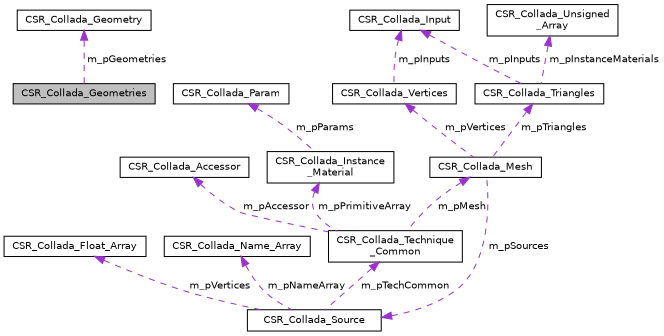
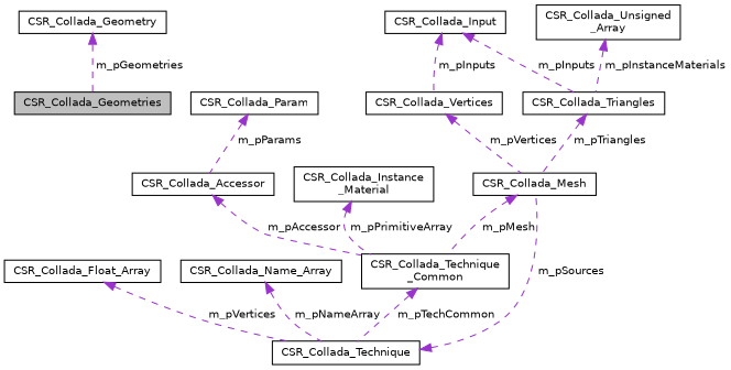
  digraph {
    rankdir=TB
    node [color=black fillcolor=white fontname=Helvetica fontsize=10 shape=record style=filled]
    edge [color=darkorchid3 dir=back fontname=Helvetica fontsize=10 labelfontname=Helvetica labelfontsize=10 style=dashed]
    n1 [fillcolor=grey75 fontcolor=black height=0.2 label=CSR_Collada_Geometries width=0.4]
    n2 [height=0.2 label=CSR_Collada_Geometry width=0.4]
    n3 [height=0.2 label=CSR_Collada_Mesh width=0.4]
    n4 [height=0.2 label="CSR_Collada_Technique\l_Common" width=0.4]
-   n5 [height=0.2 label=CSR_Collada_Source width=0.4]
+   n5 [height=0.2 label=CSR_Collada_Technique width=0.4]
    n6 [height=0.2 label=CSR_Collada_Float_Array width=0.4]
    n7 [height=0.2 label=CSR_Collada_Name_Array width=0.4]
    n8 [height=0.2 label=CSR_Collada_Accessor width=0.4]
    n9 [height=0.2 label=CSR_Collada_Param width=0.4]
    n10 [height=0.2 label="CSR_Collada_Instance\l_Material" width=0.4]
    n11 [height=0.2 label=CSR_Collada_Vertices width=0.4]
    n12 [height=0.2 label=CSR_Collada_Input width=0.4]
    n13 [height=0.2 label=CSR_Collada_Triangles width=0.4]
    n14 [height=0.2 label="CSR_Collada_Unsigned\l_Array" width=0.4]
    n2 -> n1 [label=" m_pGeometries"]
    n3 -> n4 [label=" m_pMesh"]
    n4 -> n5 [label=" m_pTechCommon"]
    n5 -> n3 [label=" m_pSources"]
    n6 -> n5 [label=" m_pVertices"]
    n7 -> n5 [label=" m_pNameArray"]
    n8 -> n4 [label=" m_pAccessor"]
-   n9 -> n10 [label=" m_pParams"]
+   n9 -> n8 [label=" m_pParams"]
    n10 -> n4 [label=" m_pPrimitiveArray"]
    n11 -> n3 [label=" m_pVertices"]
    n12 -> n11 [label=" m_pInputs"]
    n12 -> n13 [label=" m_pInputs"]
    n13 -> n3 [label=" m_pTriangles"]
    n14 -> n13 [label=" m_pInstanceMaterials"]
  }
